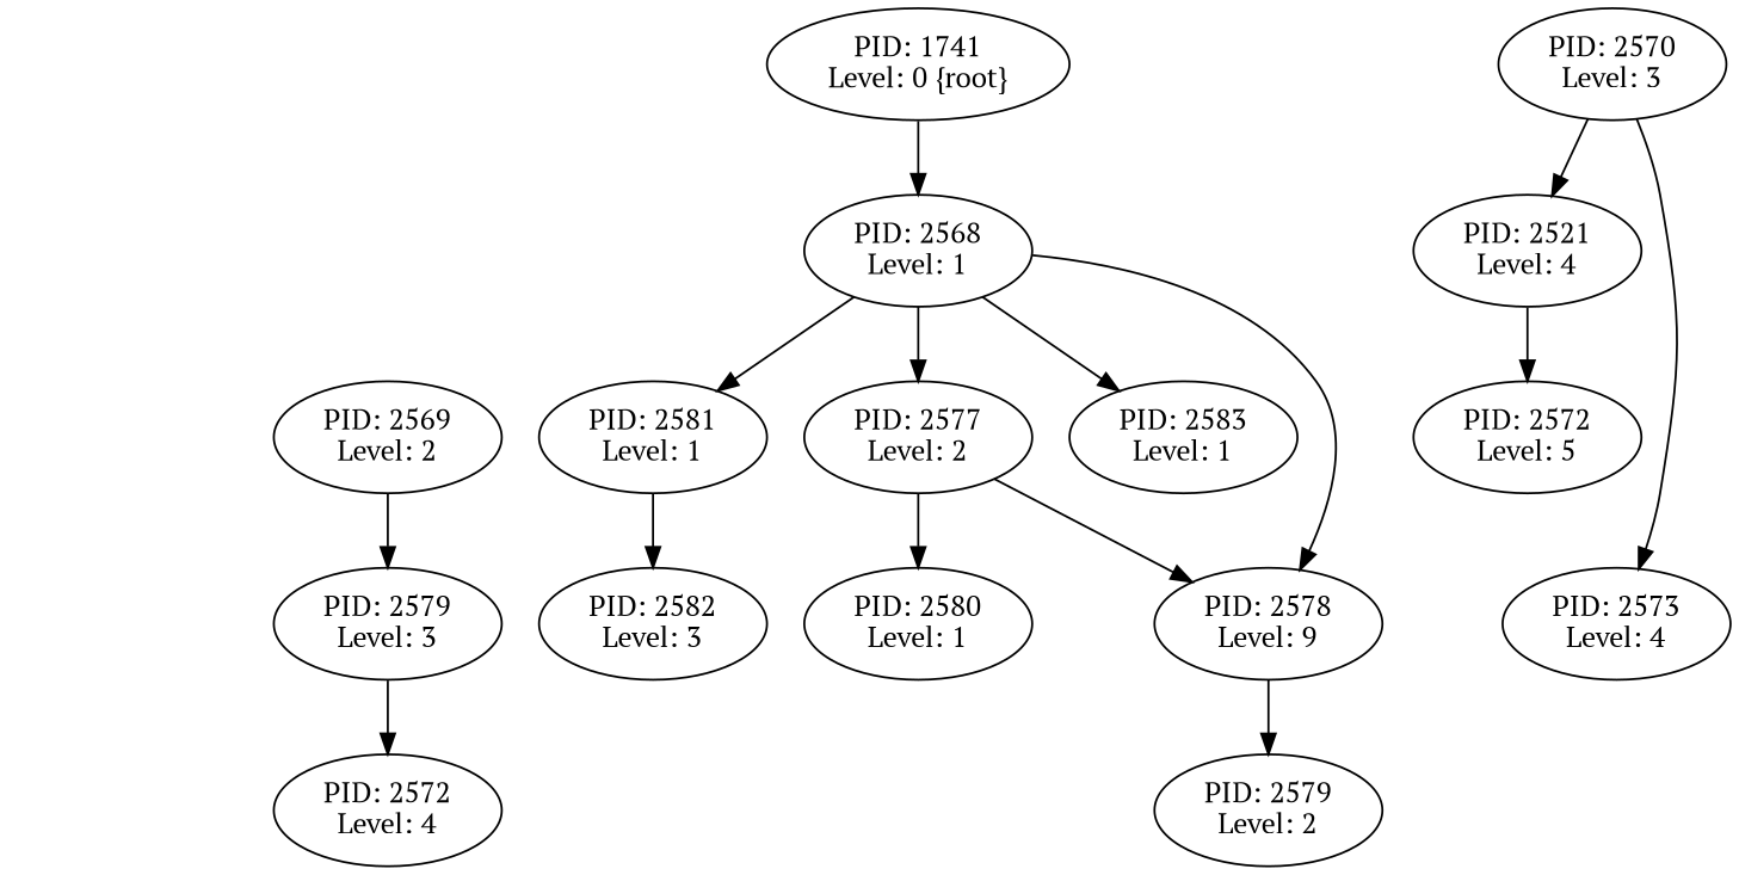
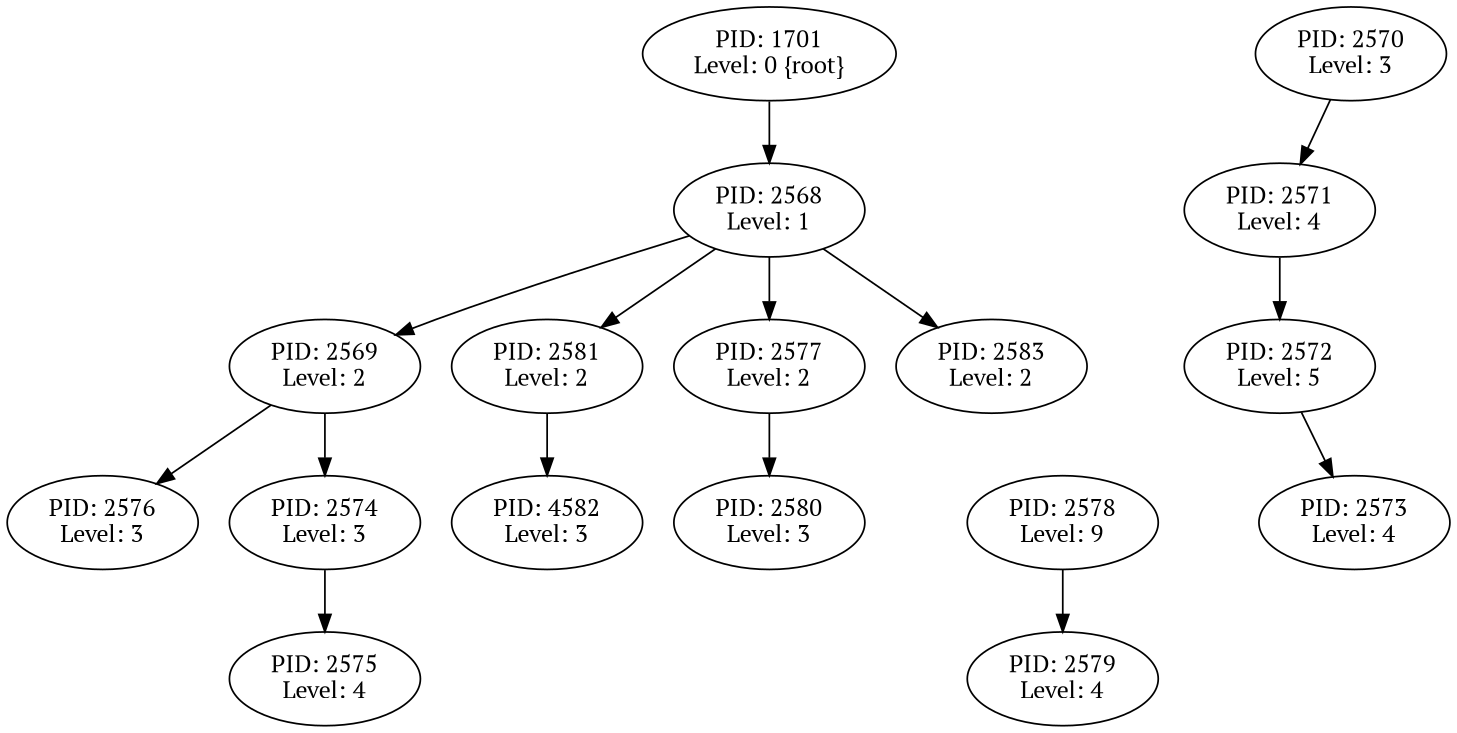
  digraph {
    fontname="PT Serif"
    node [fontname="PT Serif"]
    edge [fontname="PT Serif"]
-   n1 [label="PID: 1741\nLevel: 0 {root}"]
+   n1 [label="PID: 1701\nLevel: 0 {root}"]
    n2 [label="PID: 2568\nLevel: 1"]
    n3 [label="PID: 2569\nLevel: 2"]
    n4 [label="PID: 2577\nLevel: 2"]
-   n5 [label="PID: 2581\nLevel: 1"]
-   n6 [label="PID: 2583\nLevel: 1"]
-   n7 [label="PID: 2579\nLevel: 3"]
+   n5 [label="PID: 2581\nLevel: 2"]
+   n6 [label="PID: 2583\nLevel: 2"]
+   n7 [label="PID: 2574\nLevel: 3"]
+   n8 [label="PID: 2576\nLevel: 3"]
    n9 [label="PID: 2578\nLevel: 9"]
-   n10 [label="PID: 2580\nLevel: 1"]
-   n11 [label="PID: 2582\nLevel: 3"]
+   n10 [label="PID: 2580\nLevel: 3"]
+   n11 [label="PID: 4582\nLevel: 3"]
    n12 [label="PID: 2570\nLevel: 3"]
-   n13 [label="PID: 2521\nLevel: 4"]
+   n13 [label="PID: 2571\nLevel: 4"]
    n14 [label="PID: 2573\nLevel: 4"]
-   n15 [label="PID: 2572\nLevel: 4"]
+   n15 [label="PID: 2575\nLevel: 4"]
    n16 [label="PID: 2572\nLevel: 5"]
-   n17 [label="PID: 2579\nLevel: 2"]
+   n17 [label="PID: 2579\nLevel: 4"]
    n1 -> n2
-   n2 -> n9
+   n2 -> n3
    n2 -> n4
    n2 -> n5
    n2 -> n6
    n3 -> n7
-   n4 -> n9
+   n3 -> n8
    n4 -> n10
    n5 -> n11
    n7 -> n15
    n9 -> n17
    n12 -> n13
-   n12 -> n14
+   n16 -> n14
    n13 -> n16
  }
